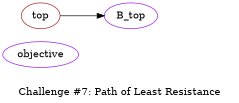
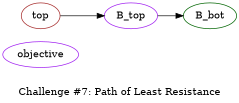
  digraph {
    label="Challenge #7: Path of Least Resistance"
    rankdir=LR
    node [color=purple]
    objective
    n2 [color=brown label=top]
    B_top
+   B_bot [color=darkgreen]
    n2 -> B_top
+   B_top -> B_bot
  }
